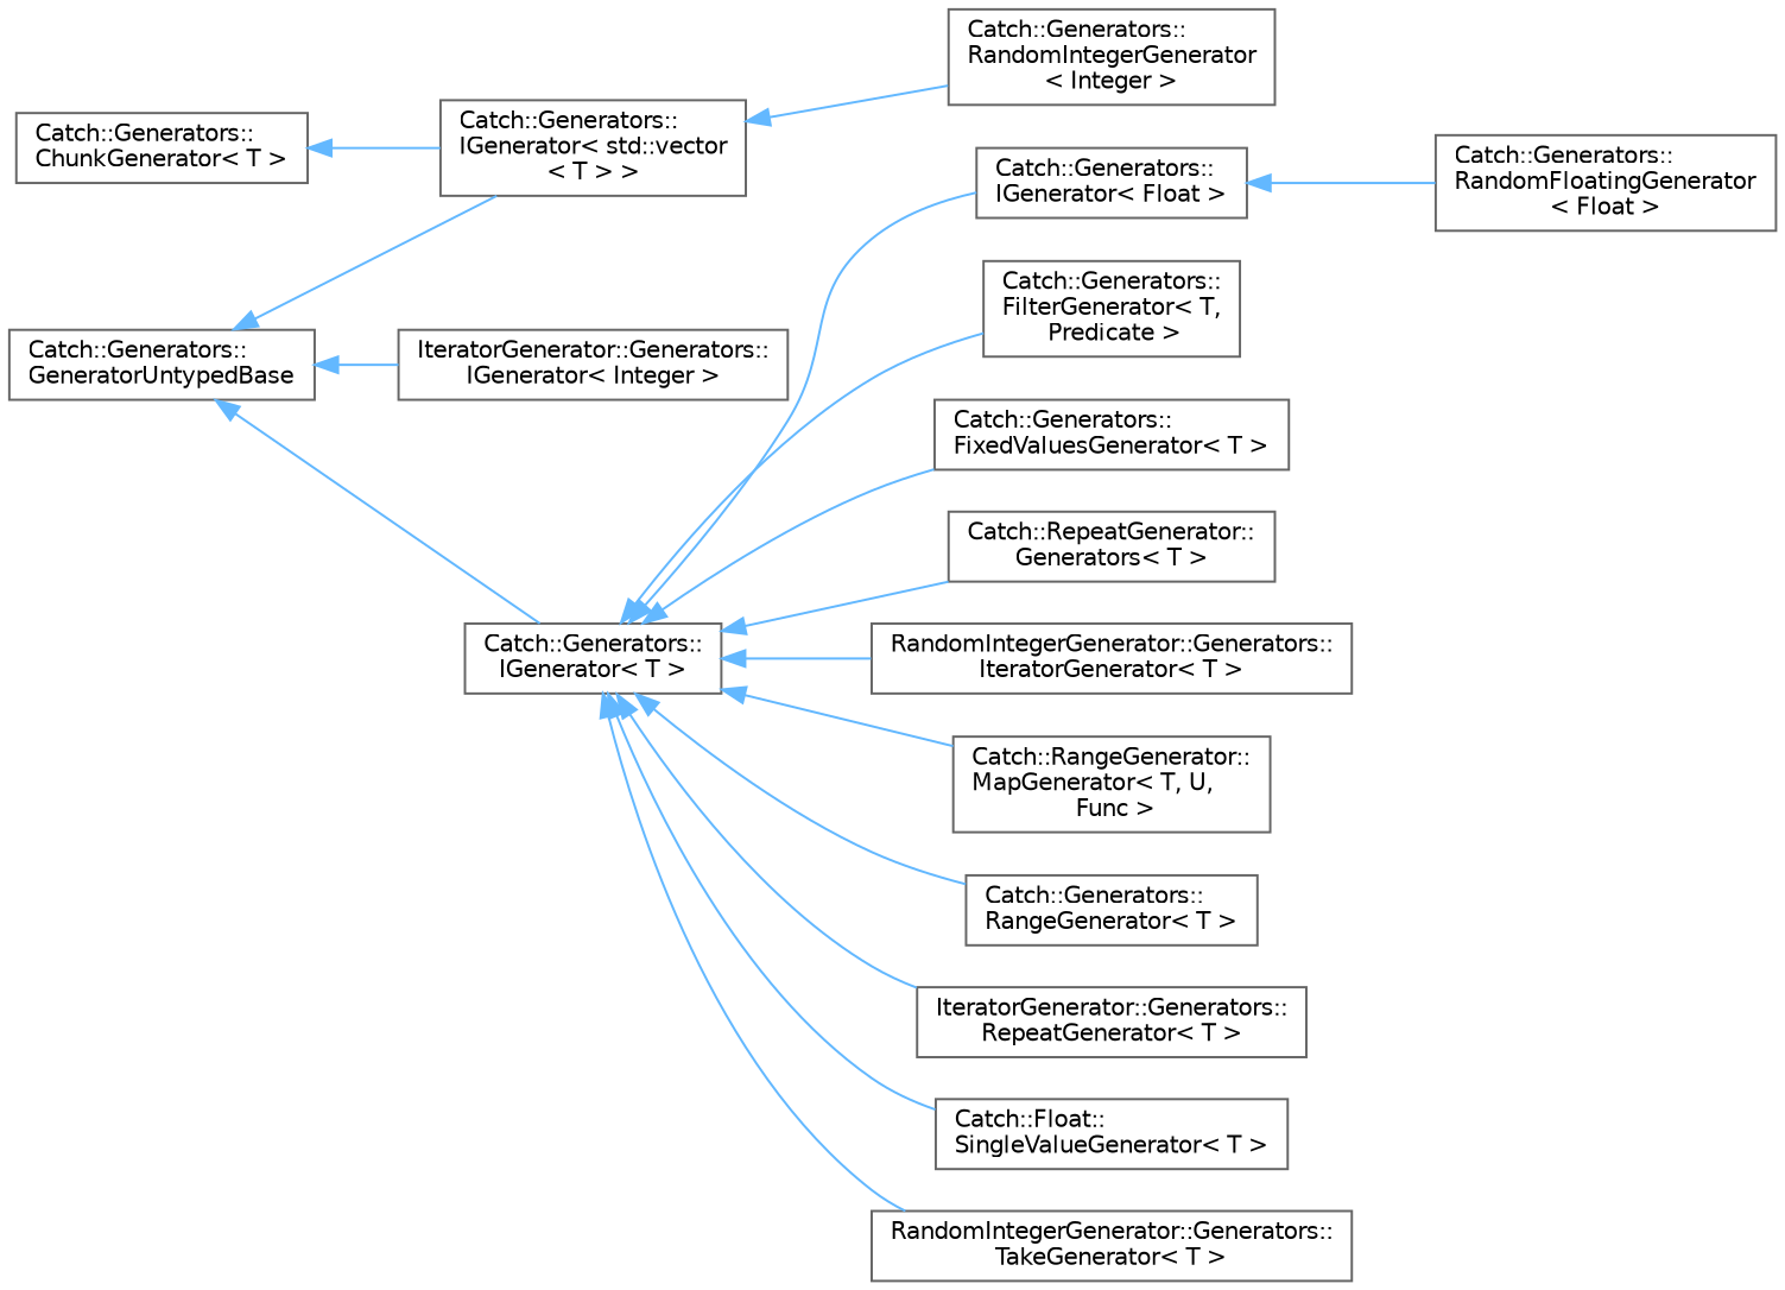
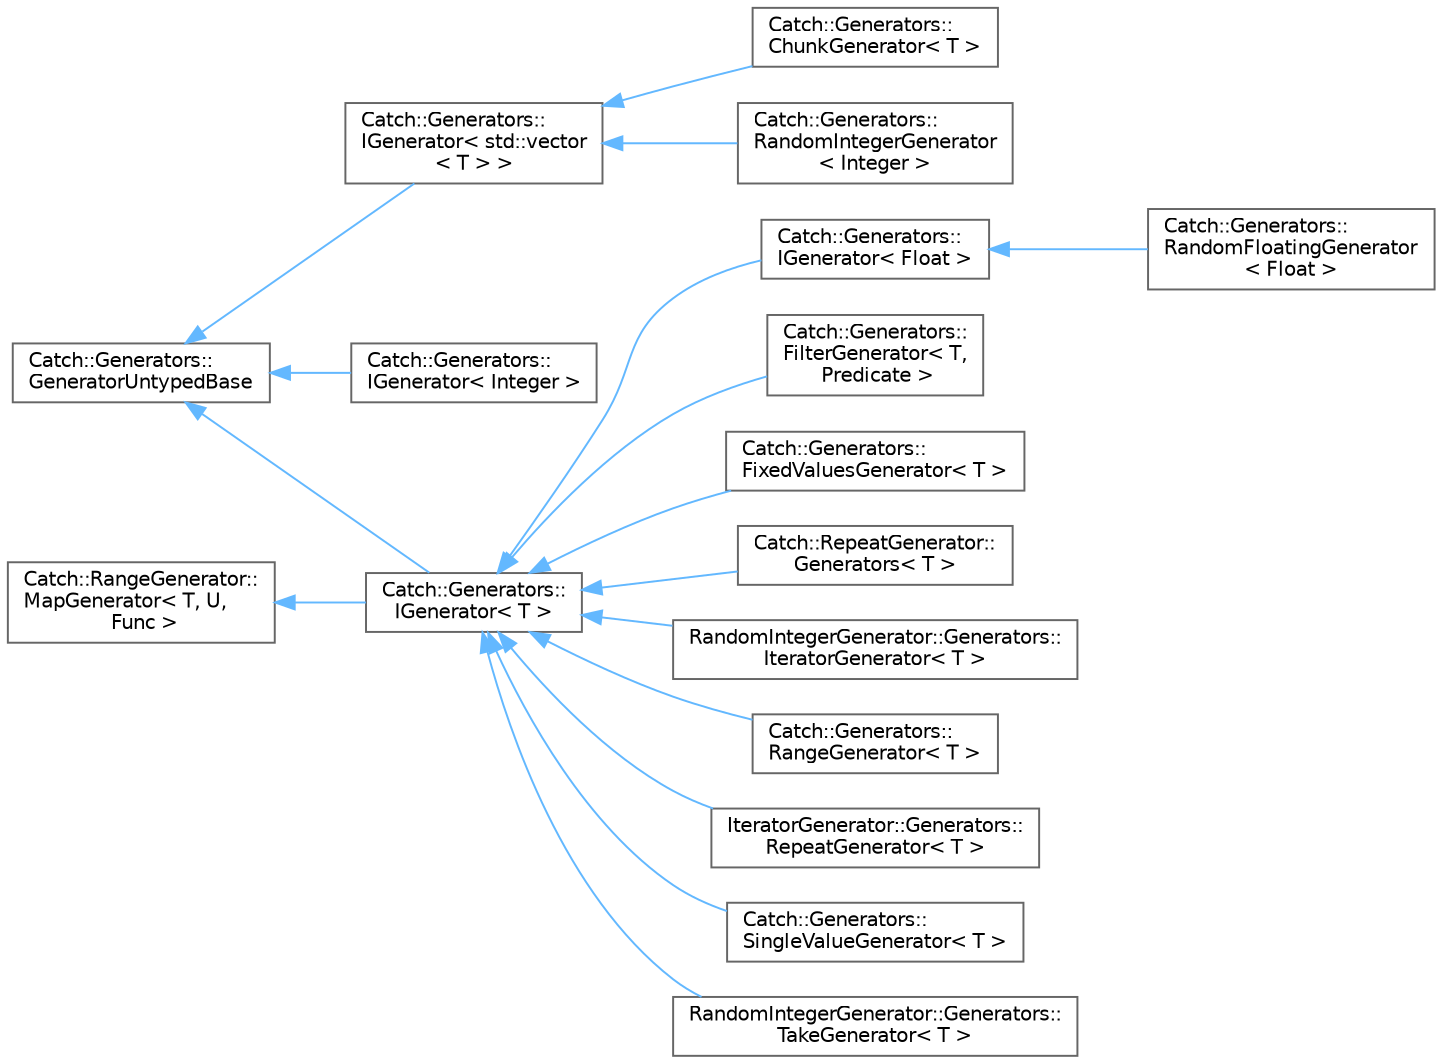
  digraph {
    rankdir=LR
    node [color=grey40 fillcolor=white fontname=Helvetica fontsize=10 shape=box style=filled]
    edge [color=steelblue1 dir=back fontname=Helvetica fontsize=10 labelfontname=Helvetica labelfontsize=10 style=solid]
    n1 [height=0.2 label="Catch::Generators::\lGeneratorUntypedBase" width=0.4]
    n2 [height=0.2 label="Catch::Generators::\lIGenerator\< std::vector\l\< T \> \>" width=0.4]
-   n3 [height=0.2 label="IteratorGenerator::Generators::\lIGenerator\< Integer \>" width=0.4]
+   n3 [height=0.2 label="Catch::Generators::\lIGenerator\< Integer \>" width=0.4]
    n4 [height=0.2 label="Catch::Generators::\lIGenerator\< T \>" width=0.4]
    n5 [height=0.2 label="Catch::Generators::\lChunkGenerator\< T \>" width=0.4]
    n6 [height=0.2 label="Catch::Generators::\lRandomIntegerGenerator\l\< Integer \>" width=0.4]
    n7 [height=0.2 label="Catch::Generators::\lIGenerator\< Float \>" width=0.4]
    n8 [height=0.2 label="Catch::Generators::\lRandomFloatingGenerator\l\< Float \>" width=0.4]
    n9 [height=0.2 label="Catch::Generators::\lFilterGenerator\< T,\l Predicate \>" width=0.4]
    n10 [height=0.2 label="Catch::Generators::\lFixedValuesGenerator\< T \>" width=0.4]
    n11 [height=0.2 label="Catch::RepeatGenerator::\lGenerators\< T \>" width=0.4]
    n12 [height=0.2 label="RandomIntegerGenerator::Generators::\lIteratorGenerator\< T \>" width=0.4]
    n13 [height=0.2 label="Catch::RangeGenerator::\lMapGenerator\< T, U,\l Func \>" width=0.4]
    n14 [height=0.2 label="Catch::Generators::\lRangeGenerator\< T \>" width=0.4]
    n15 [height=0.2 label="IteratorGenerator::Generators::\lRepeatGenerator\< T \>" width=0.4]
-   n16 [height=0.2 label="Catch::Float::\lSingleValueGenerator\< T \>" width=0.4]
+   n16 [height=0.2 label="Catch::Generators::\lSingleValueGenerator\< T \>" width=0.4]
    n17 [height=0.2 label="RandomIntegerGenerator::Generators::\lTakeGenerator\< T \>" width=0.4]
    n1 -> n2
    n1 -> n3
    n1 -> n4
-   n5 -> n2
+   n2 -> n5
    n2 -> n6
    n4 -> n7
    n4 -> n9
    n4 -> n10
    n4 -> n11
    n4 -> n12
-   n4 -> n13
+   n13 -> n4
    n4 -> n14
    n4 -> n15
    n4 -> n16
    n4 -> n17
    n7 -> n8
  }
